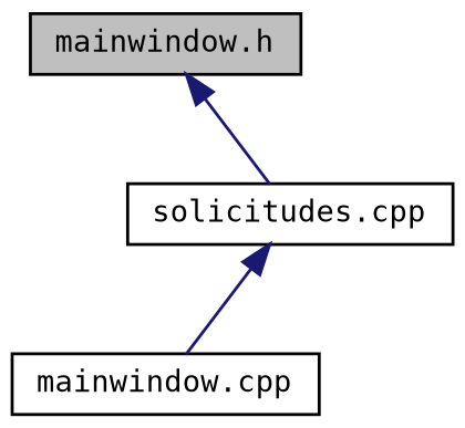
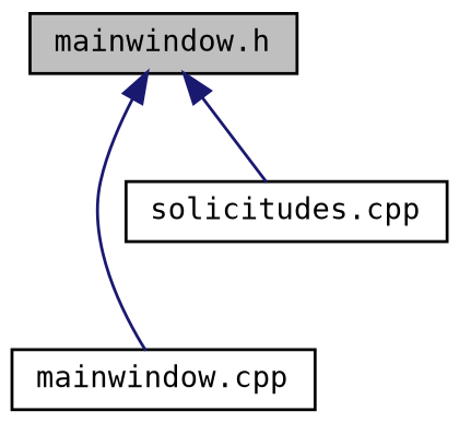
  digraph {
    fontname="DejaVu Sans Mono"
    node [color=black fillcolor=white fontname="DejaVu Sans Mono" fontsize=10 shape=record style=filled]
    edge [color=midnightblue dir=back fontname="DejaVu Sans Mono" fontsize=10 labelfontname=Helvetica labelfontsize=10 style=solid]
    n1 [fillcolor=grey75 fontcolor=black height=0.2 label="mainwindow.h" width=0.4]
    n2 [height=0.2 label="mainwindow.cpp" width=0.4]
    n3 [height=0.2 label="solicitudes.cpp" width=0.4]
-   n3 -> n2
+   n1 -> n2
    n1 -> n3
  }
